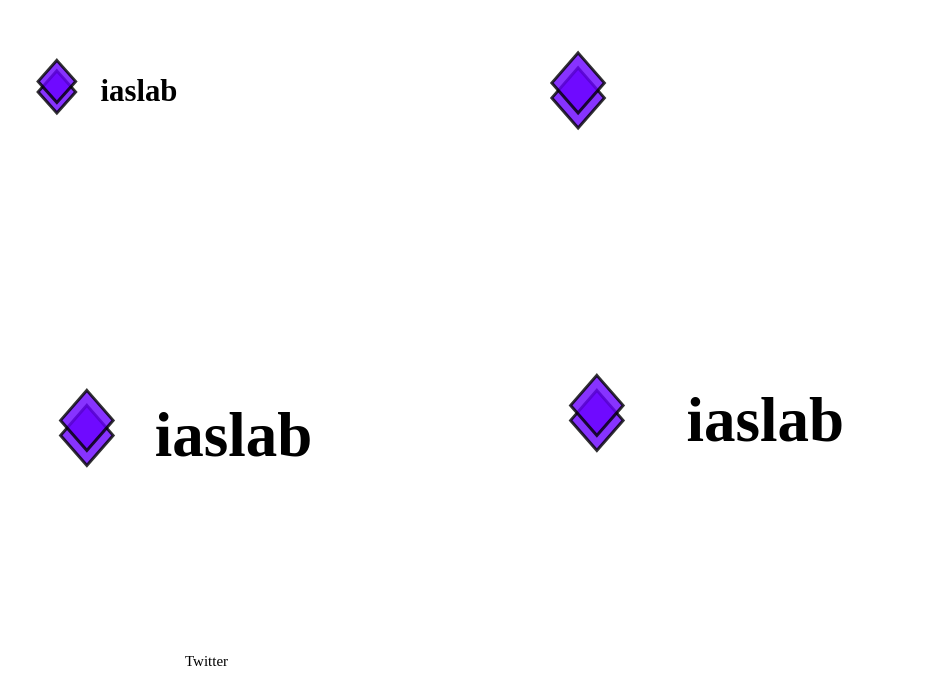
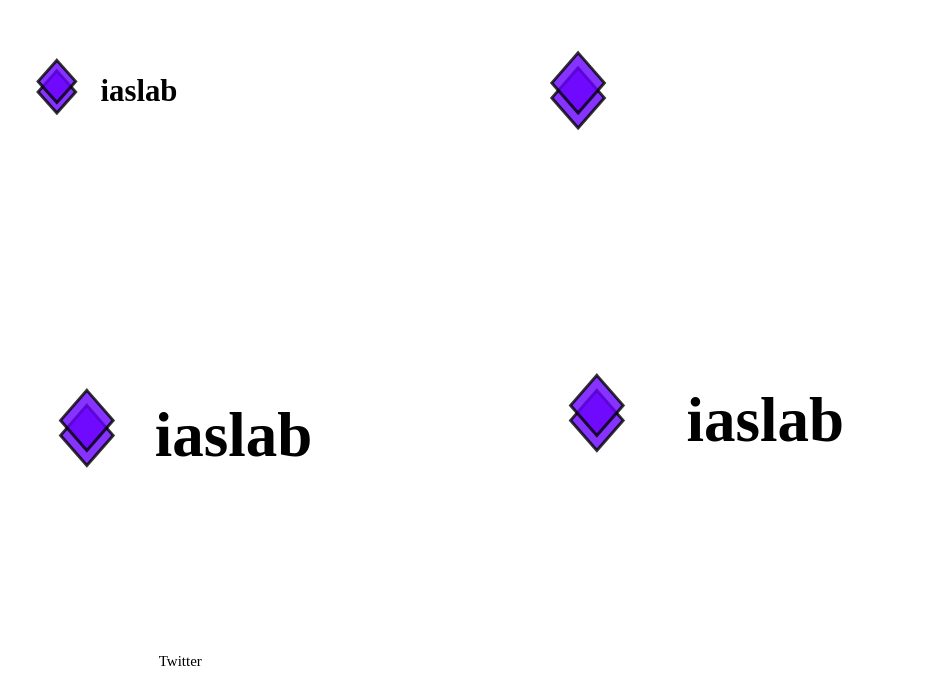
  <mxCell id="0" />
  <mxCell id="1" parent="0" />
  <mxCell id="2" value="&lt;font style=&quot;font-size: 41px;&quot;&gt;iaslab&lt;/font&gt;" style="text;html=1;strokeColor=none;fillColor=none;align=center;verticalAlign=middle;whiteSpace=wrap;rounded=0;fontSize=41;fontStyle=1;fontFamily=Lucida Console;" parent="1" vertex="1"><mxGeometry x="20" y="20" width="330" height="200" as="geometry" /></mxCell>
- <mxCell id="3" value="&lt;font style=&quot;font-size: 20px&quot;&gt;Twitter&lt;/font&gt;" style="text;html=1;strokeColor=none;fillColor=none;align=center;verticalAlign=middle;whiteSpace=wrap;rounded=0;fontFamily=Lucida Console;fontSize=84;" parent="1" vertex="1"><mxGeometry x="255" y="850" width="40" height="20" as="geometry" /></mxCell>
+ <mxCell id="3" value="&lt;font style=&quot;font-size: 20px&quot;&gt;Twitter&lt;/font&gt;" style="text;html=1;strokeColor=none;fillColor=none;align=center;verticalAlign=middle;whiteSpace=wrap;rounded=0;fontFamily=Lucida Console;fontSize=84;" parent="1" vertex="1"><mxGeometry x="220" y="850" width="40" height="20" as="geometry" /></mxCell>
  <mxCell id="4" value="" style="group;strokeWidth=4;" parent="1" vertex="1" connectable="0"><mxGeometry x="50" y="80" width="50" height="70" as="geometry" /></mxCell>
  <mxCell id="5" value="" style="rhombus;whiteSpace=wrap;html=1;fillColor=#6a00ff;fontColor=#ffffff;opacity=80;strokeWidth=4;" parent="4" vertex="1"><mxGeometry y="14" width="50" height="56" as="geometry" /></mxCell>
  <mxCell id="6" value="" style="rhombus;whiteSpace=wrap;html=1;fillColor=#6a00ff;fontColor=#ffffff;opacity=80;strokeWidth=4;" parent="4" vertex="1"><mxGeometry width="50" height="56" as="geometry" /></mxCell>
  <mxCell id="7" value="&lt;font style=&quot;font-size: 84px;&quot;&gt;iaslab&lt;/font&gt;" style="text;html=1;strokeColor=none;fillColor=none;align=center;verticalAlign=middle;whiteSpace=wrap;rounded=0;fontSize=84;fontStyle=1;fontFamily=Lucida Console;" parent="1" vertex="1"><mxGeometry x="820" y="500" width="400" height="120" as="geometry" /></mxCell>
  <mxCell id="8" value="" style="group;strokeWidth=4;" parent="1" vertex="1" connectable="0"><mxGeometry x="760" y="500" width="70" height="100" as="geometry" /></mxCell>
  <mxCell id="9" value="" style="rhombus;whiteSpace=wrap;html=1;fillColor=#6a00ff;fontColor=#ffffff;opacity=80;strokeWidth=4;" parent="8" vertex="1"><mxGeometry y="20" width="70" height="80" as="geometry" /></mxCell>
  <mxCell id="10" value="" style="rhombus;whiteSpace=wrap;html=1;fillColor=#6a00ff;fontColor=#ffffff;opacity=80;strokeWidth=4;" parent="8" vertex="1"><mxGeometry width="70" height="80" as="geometry" /></mxCell>
  <mxCell id="11" value="" style="group" parent="1" vertex="1" connectable="0"><mxGeometry x="40" y="330" width="500" height="500" as="geometry" /></mxCell>
  <mxCell id="12" value="&lt;font style=&quot;font-size: 84px&quot;&gt;&amp;nbsp; iaslab&lt;/font&gt;" style="text;html=1;strokeColor=none;fillColor=none;align=center;verticalAlign=middle;whiteSpace=wrap;rounded=0;fontSize=84;fontStyle=1;fontFamily=Lucida Console;" parent="11" vertex="1"><mxGeometry width="500" height="500" as="geometry" /></mxCell>
  <mxCell id="13" value="" style="group;strokeWidth=4;" parent="11" vertex="1" connectable="0"><mxGeometry x="40" y="190" width="70" height="100" as="geometry" /></mxCell>
  <mxCell id="14" value="" style="rhombus;whiteSpace=wrap;html=1;fillColor=#6a00ff;fontColor=#ffffff;opacity=80;strokeWidth=4;" parent="13" vertex="1"><mxGeometry y="20" width="70" height="80" as="geometry" /></mxCell>
  <mxCell id="15" value="" style="rhombus;whiteSpace=wrap;html=1;fillColor=#6a00ff;fontColor=#ffffff;opacity=80;strokeWidth=4;" parent="13" vertex="1"><mxGeometry width="70" height="80" as="geometry" /></mxCell>
  <mxCell id="16" value="" style="group" vertex="1" connectable="0" parent="1"><mxGeometry x="710" y="60" width="120" height="120" as="geometry" /></mxCell>
  <mxCell id="17" value="" style="rounded=0;whiteSpace=wrap;html=1;strokeColor=none;fillColor=none;" vertex="1" parent="16"><mxGeometry width="120" height="120" as="geometry" /></mxCell>
  <mxCell id="18" value="" style="group" vertex="1" connectable="0" parent="16"><mxGeometry x="25" y="10" width="70" height="100" as="geometry" /></mxCell>
  <mxCell id="19" value="" style="rhombus;whiteSpace=wrap;html=1;fillColor=#6a00ff;fontColor=#ffffff;opacity=80;strokeWidth=4;" parent="18" vertex="1"><mxGeometry y="20" width="70" height="80" as="geometry" /></mxCell>
  <mxCell id="20" value="" style="rhombus;whiteSpace=wrap;html=1;fillColor=#6a00ff;fontColor=#ffffff;opacity=80;strokeWidth=4;" parent="18" vertex="1"><mxGeometry width="70" height="80" as="geometry" /></mxCell>
